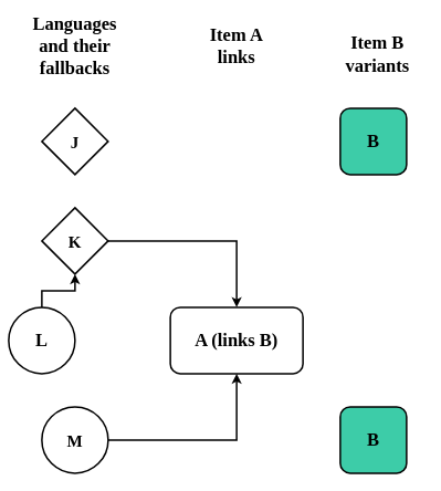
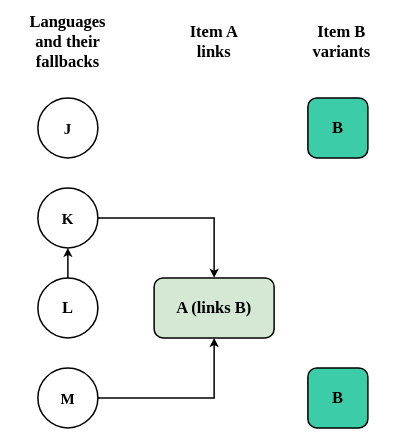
  <mxCell id="0" />
  <mxCell id="1" parent="0" />
- <mxCell id="2" value="&lt;font style=&quot;font-size: 20px;&quot;&gt;J&lt;/font&gt;" style="rhombus;whiteSpace=wrap;html=1;aspect=fixed;fontFamily=Work Sans;fontStyle=1;fontSize=20;strokeWidth=2;shadow=0;" vertex="1" parent="1"><mxGeometry x="50" y="130" width="80" height="80" as="geometry" /></mxCell>
+ <mxCell id="2" value="&lt;font style=&quot;font-size: 20px;&quot;&gt;J&lt;/font&gt;" style="ellipse;whiteSpace=wrap;html=1;aspect=fixed;fontFamily=Work Sans;fontStyle=1;fontSize=20;strokeWidth=2;shadow=0;" vertex="1" parent="1"><mxGeometry x="50" y="130" width="80" height="80" as="geometry" /></mxCell>
  <mxCell id="3" value="Languages and their fallbacks" style="text;html=1;strokeColor=none;fillColor=none;align=center;verticalAlign=middle;whiteSpace=wrap;rounded=0;fontFamily=Work Sans;fontStyle=1;fontSize=22;" vertex="1" parent="1"><mxGeometry x="20" y="30" width="140" height="50" as="geometry" /></mxCell>
  <mxCell id="4" value="Item A links" style="text;html=1;strokeColor=none;fillColor=none;align=center;verticalAlign=middle;whiteSpace=wrap;rounded=0;fontFamily=Work Sans;fontStyle=1;fontSize=22;" vertex="1" parent="1"><mxGeometry x="230" y="20" width="110" height="70" as="geometry" /></mxCell>
- <mxCell id="5" value="Item B variants" style="text;html=1;strokeColor=none;fillColor=none;align=center;verticalAlign=middle;whiteSpace=wrap;rounded=0;fontFamily=Work Sans;fontStyle=1;fontSize=22;" vertex="1" parent="1"><mxGeometry x="400" y="30" width="110" height="70" as="geometry" /></mxCell>
+ <mxCell id="5" value="Item B variants" style="text;html=1;strokeColor=none;fillColor=none;align=center;verticalAlign=middle;whiteSpace=wrap;rounded=0;fontFamily=Work Sans;fontStyle=1;fontSize=22;" vertex="1" parent="1"><mxGeometry x="400" y="20" width="110" height="70" as="geometry" /></mxCell>
  <mxCell id="6" value="" style="edgeStyle=orthogonalEdgeStyle;rounded=0;orthogonalLoop=1;jettySize=auto;html=1;fontFamily=Work Sans;fontSize=22;strokeWidth=2;shadow=0;" edge="1" parent="1" source="7" target="12"><mxGeometry relative="1" as="geometry" /></mxCell>
- <mxCell id="7" value="K" style="rhombus;whiteSpace=wrap;html=1;aspect=fixed;fontFamily=Work Sans;fontStyle=1;fontSize=20;strokeWidth=2;shadow=0;" vertex="1" parent="1"><mxGeometry x="50" y="250" width="80" height="80" as="geometry" /></mxCell>
+ <mxCell id="7" value="K" style="ellipse;whiteSpace=wrap;html=1;aspect=fixed;fontFamily=Work Sans;fontStyle=1;fontSize=20;strokeWidth=2;shadow=0;" vertex="1" parent="1"><mxGeometry x="50" y="250" width="80" height="80" as="geometry" /></mxCell>
  <mxCell id="8" value="" style="edgeStyle=orthogonalEdgeStyle;rounded=0;orthogonalLoop=1;jettySize=auto;html=1;fontFamily=Work Sans;fontSize=22;strokeWidth=2;shadow=0;" edge="1" parent="1" source="9" target="7"><mxGeometry relative="1" as="geometry" /></mxCell>
- <mxCell id="9" value="&lt;font style=&quot;font-size: 22px;&quot;&gt;L&lt;/font&gt;" style="ellipse;whiteSpace=wrap;html=1;aspect=fixed;fontFamily=Work Sans;fontStyle=1;fontSize=22;strokeWidth=2;shadow=0;" vertex="1" parent="1"><mxGeometry x="10" y="370" width="80" height="80" as="geometry" /></mxCell>
+ <mxCell id="9" value="&lt;font style=&quot;font-size: 22px;&quot;&gt;L&lt;/font&gt;" style="ellipse;whiteSpace=wrap;html=1;aspect=fixed;fontFamily=Work Sans;fontStyle=1;fontSize=22;strokeWidth=2;shadow=0;" vertex="1" parent="1"><mxGeometry x="50" y="370" width="80" height="80" as="geometry" /></mxCell>
  <mxCell id="10" value="" style="edgeStyle=orthogonalEdgeStyle;rounded=0;orthogonalLoop=1;jettySize=auto;html=1;fontFamily=Work Sans;fontSize=22;strokeWidth=2;shadow=0;" edge="1" parent="1" source="11" target="12"><mxGeometry relative="1" as="geometry" /></mxCell>
  <mxCell id="11" value="M" style="ellipse;whiteSpace=wrap;html=1;aspect=fixed;fontFamily=Work Sans;fontStyle=1;fontSize=20;strokeWidth=2;shadow=0;" vertex="1" parent="1"><mxGeometry x="50" y="490" width="80" height="80" as="geometry" /></mxCell>
- <mxCell id="12" value="A (links B)" style="rounded=1;whiteSpace=wrap;html=1;shadow=0;strokeWidth=2;fontFamily=Work Sans;fontSize=22;fontStyle=1" vertex="1" parent="1"><mxGeometry x="205" y="370" width="160" height="80" as="geometry" /></mxCell>
+ <mxCell id="12" value="A (links B)" style="rounded=1;whiteSpace=wrap;html=1;shadow=0;strokeWidth=2;fontFamily=Work Sans;fontSize=22;fontStyle=1;fillColor=#d5e8d4;" vertex="1" parent="1"><mxGeometry x="205" y="370" width="160" height="80" as="geometry" /></mxCell>
  <mxCell id="13" value="B" style="rounded=1;whiteSpace=wrap;html=1;shadow=0;strokeWidth=2;fontFamily=Work Sans;fontSize=22;fillColor=#3DCCA8;fontStyle=1" vertex="1" parent="1"><mxGeometry x="410" y="130" width="80" height="80" as="geometry" /></mxCell>
  <mxCell id="14" value="B" style="rounded=1;whiteSpace=wrap;html=1;shadow=0;strokeWidth=2;fontFamily=Work Sans;fontSize=22;fillColor=#3DCCA8;fontStyle=1" vertex="1" parent="1"><mxGeometry x="410" y="490" width="80" height="80" as="geometry" /></mxCell>
